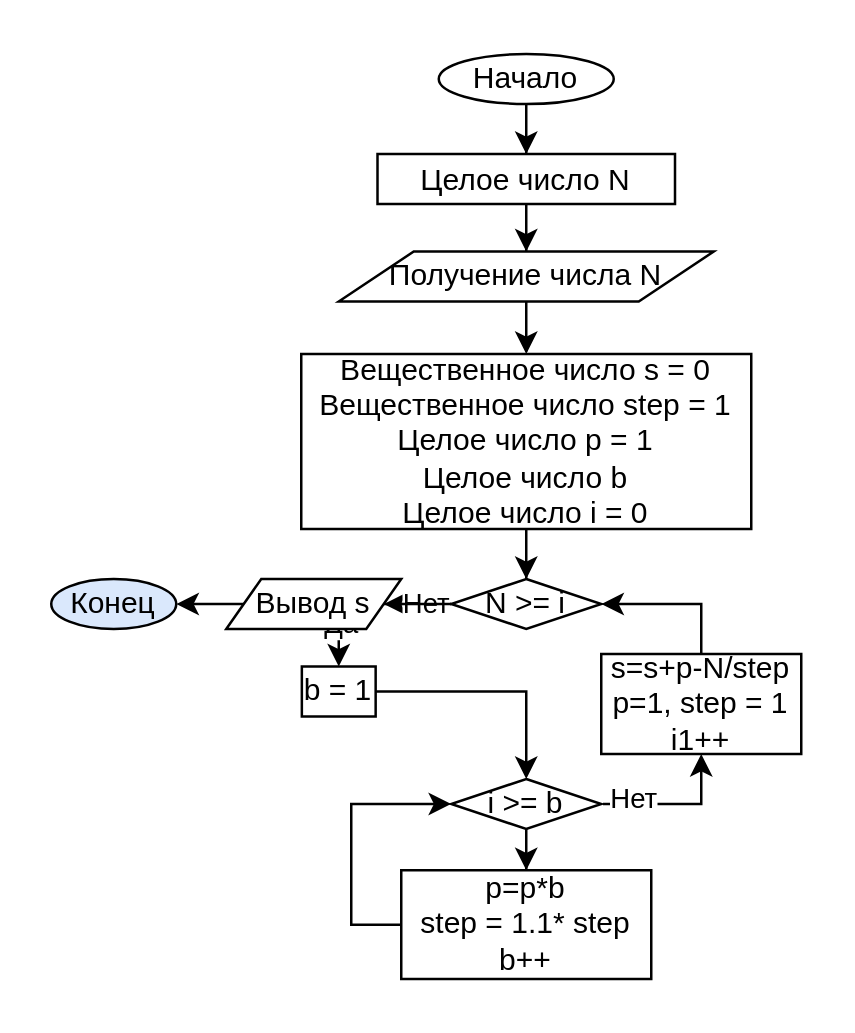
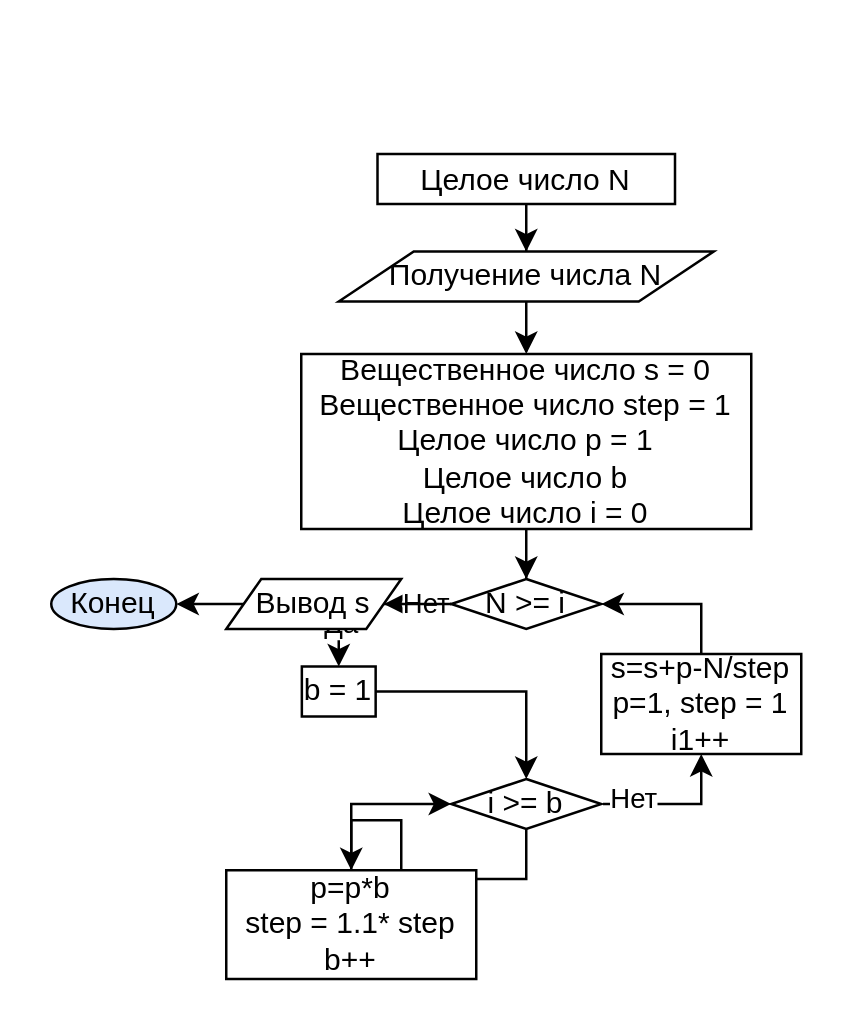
  <mxCell id="0" />
  <mxCell id="1" parent="0" />
- <mxCell id="2" style="edgeStyle=orthogonalEdgeStyle;rounded=0;orthogonalLoop=1;jettySize=auto;html=1;entryX=0.5;entryY=0;entryDx=0;entryDy=0;shadow=0;strokeColor=#000000;fillColor=#99CCFF;" edge="1" parent="1" source="3" target="14"><mxGeometry relative="1" as="geometry" /></mxCell>
- <mxCell id="3" value="Начало" style="ellipse;whiteSpace=wrap;html=1;" vertex="1" parent="1"><mxGeometry x="175.009" y="20.997" width="69.99" height="20" as="geometry" /></mxCell>
  <mxCell id="4" value="Конец" style="ellipse;whiteSpace=wrap;html=1;fillColor=#dae8fc;" vertex="1" parent="1"><mxGeometry x="20" y="231" width="50" height="20" as="geometry" /></mxCell>
  <mxCell id="5" value="Нет" style="edgeStyle=orthogonalEdgeStyle;rounded=0;orthogonalLoop=1;jettySize=auto;html=1;shadow=0;strokeColor=#000000;fillColor=#99CCFF;" edge="1" parent="1" source="8" target="21"><mxGeometry x="0.492" relative="1" as="geometry"><mxPoint as="offset" /></mxGeometry></mxCell>
  <mxCell id="6" style="edgeStyle=orthogonalEdgeStyle;rounded=0;orthogonalLoop=1;jettySize=auto;html=1;entryX=0.5;entryY=0;entryDx=0;entryDy=0;shadow=0;strokeColor=#000000;fillColor=#99CCFF;" edge="1" parent="1" source="8" target="10"><mxGeometry relative="1" as="geometry" /></mxCell>
  <mxCell id="7" value="Да" style="edgeLabel;html=1;align=center;verticalAlign=middle;resizable=0;points=[];" vertex="1" connectable="0" parent="6"><mxGeometry x="0.538" relative="1" as="geometry"><mxPoint y="-2" as="offset" /></mxGeometry></mxCell>
  <mxCell id="8" value="N &amp;gt;= i" style="rhombus;whiteSpace=wrap;html=1;" vertex="1" parent="1"><mxGeometry x="180" y="231" width="60" height="20" as="geometry" /></mxCell>
  <mxCell id="9" style="edgeStyle=orthogonalEdgeStyle;rounded=0;orthogonalLoop=1;jettySize=auto;html=1;entryX=0.5;entryY=0;entryDx=0;entryDy=0;shadow=0;strokeColor=#000000;fillColor=#99CCFF;" edge="1" parent="1" source="10" target="25"><mxGeometry relative="1" as="geometry" /></mxCell>
  <mxCell id="10" value="b = 1" style="rounded=0;whiteSpace=wrap;html=1;fontFamily=Helvetica;fontSize=12;fontColor=#000000;align=center;strokeColor=#000000;fillColor=#ffffff;" vertex="1" parent="1"><mxGeometry x="120.24" y="266" width="29.52" height="20" as="geometry" /></mxCell>
  <mxCell id="11" style="edgeStyle=orthogonalEdgeStyle;rounded=0;orthogonalLoop=1;jettySize=auto;html=1;entryX=1;entryY=0.5;entryDx=0;entryDy=0;shadow=0;strokeColor=#000000;fillColor=#99CCFF;" edge="1" parent="1" source="12" target="8"><mxGeometry relative="1" as="geometry" /></mxCell>
  <mxCell id="12" value="s=s+p-N/step&lt;br&gt;p=1, step = 1&lt;br&gt;i1++" style="rounded=0;whiteSpace=wrap;html=1;fontFamily=Helvetica;fontSize=12;fontColor=#000000;align=center;strokeColor=#000000;fillColor=#ffffff;" vertex="1" parent="1"><mxGeometry x="240" y="261" width="80" height="40" as="geometry" /></mxCell>
  <mxCell id="13" style="edgeStyle=orthogonalEdgeStyle;rounded=0;orthogonalLoop=1;jettySize=auto;html=1;entryX=0.5;entryY=0;entryDx=0;entryDy=0;shadow=0;strokeColor=#000000;fillColor=#99CCFF;" edge="1" parent="1" source="14" target="17"><mxGeometry relative="1" as="geometry" /></mxCell>
  <mxCell id="14" value="Целое число N" style="fillColor=#FFFFFF;strokeColor=#000000;" vertex="1" parent="1"><mxGeometry x="150.5" y="61" width="119" height="20" as="geometry" /></mxCell>
  <mxCell id="15" style="edgeStyle=orthogonalEdgeStyle;rounded=0;orthogonalLoop=1;jettySize=auto;html=1;entryX=0.5;entryY=0;entryDx=0;entryDy=0;shadow=0;strokeColor=#000000;fillColor=#99CCFF;" edge="1" parent="1" target="19"><mxGeometry relative="1" as="geometry"><mxPoint x="209.942" y="144.972" as="sourcePoint" /></mxGeometry></mxCell>
  <mxCell id="16" style="edgeStyle=orthogonalEdgeStyle;rounded=0;orthogonalLoop=1;jettySize=auto;html=1;entryX=0.5;entryY=0;entryDx=0;entryDy=0;shadow=0;strokeColor=#000000;fillColor=#99CCFF;" edge="1" parent="1" source="17" target="19"><mxGeometry relative="1" as="geometry" /></mxCell>
  <mxCell id="17" value="Получение числа N" style="shape=parallelogram;perimeter=parallelogramPerimeter;whiteSpace=wrap;html=1;shadow=0;strokeColor=#000000;fillColor=#FFFFFF;" vertex="1" parent="1"><mxGeometry x="135" y="100" width="150" height="20" as="geometry" /></mxCell>
  <mxCell id="18" style="edgeStyle=orthogonalEdgeStyle;rounded=0;orthogonalLoop=1;jettySize=auto;html=1;entryX=0.5;entryY=0;entryDx=0;entryDy=0;shadow=0;strokeColor=#000000;fillColor=#99CCFF;" edge="1" parent="1" source="19" target="8"><mxGeometry relative="1" as="geometry" /></mxCell>
  <mxCell id="19" value="Вещественное число s = 0&lt;br&gt;Вещественное число step = 1&lt;br&gt;Целое число p = 1&lt;br&gt;Целое число b&lt;br&gt;Целое число i = 0" style="rounded=0;whiteSpace=wrap;html=1;shadow=0;strokeColor=#000000;fillColor=#FFFFFF;" vertex="1" parent="1"><mxGeometry x="120" y="141" width="180" height="70" as="geometry" /></mxCell>
  <mxCell id="20" style="edgeStyle=orthogonalEdgeStyle;rounded=0;orthogonalLoop=1;jettySize=auto;html=1;shadow=0;strokeColor=#000000;fillColor=#99CCFF;" edge="1" parent="1" source="21"><mxGeometry relative="1" as="geometry"><mxPoint x="70" y="241" as="targetPoint" /></mxGeometry></mxCell>
  <mxCell id="21" value="Вывод s" style="shape=parallelogram;perimeter=parallelogramPerimeter;whiteSpace=wrap;html=1;shadow=0;strokeColor=#000000;fillColor=#FFFFFF;" vertex="1" parent="1"><mxGeometry x="90" y="231" width="70" height="20" as="geometry" /></mxCell>
  <mxCell id="22" style="edgeStyle=orthogonalEdgeStyle;rounded=0;orthogonalLoop=1;jettySize=auto;html=1;entryX=0.5;entryY=0;entryDx=0;entryDy=0;shadow=0;strokeColor=#000000;fillColor=#99CCFF;" edge="1" parent="1" source="25" target="27"><mxGeometry relative="1" as="geometry" /></mxCell>
  <mxCell id="23" style="edgeStyle=orthogonalEdgeStyle;rounded=0;orthogonalLoop=1;jettySize=auto;html=1;entryX=0.5;entryY=1;entryDx=0;entryDy=0;shadow=0;strokeColor=#000000;fillColor=#99CCFF;exitX=1.011;exitY=0.498;exitDx=0;exitDy=0;exitPerimeter=0;" edge="1" parent="1" source="25" target="12"><mxGeometry relative="1" as="geometry"><Array as="points"><mxPoint x="280" y="321" /></Array></mxGeometry></mxCell>
  <mxCell id="24" value="Нет" style="edgeLabel;html=1;align=center;verticalAlign=middle;resizable=0;points=[];" vertex="1" connectable="0" parent="23"><mxGeometry x="-0.586" y="2" relative="1" as="geometry"><mxPoint as="offset" /></mxGeometry></mxCell>
  <mxCell id="25" value="i &amp;gt;= b" style="rhombus;whiteSpace=wrap;html=1;" vertex="1" parent="1"><mxGeometry x="180" y="311" width="60" height="20" as="geometry" /></mxCell>
  <mxCell id="26" style="edgeStyle=orthogonalEdgeStyle;rounded=0;orthogonalLoop=1;jettySize=auto;html=1;entryX=0;entryY=0.5;entryDx=0;entryDy=0;shadow=0;strokeColor=#000000;fillColor=#99CCFF;" edge="1" parent="1" source="27" target="25"><mxGeometry relative="1" as="geometry"><Array as="points"><mxPoint x="140" y="369" /><mxPoint x="140" y="321" /></Array></mxGeometry></mxCell>
- <mxCell id="27" value="p=p*b&lt;br&gt;step = 1.1* step&lt;br&gt;b++" style="rounded=0;whiteSpace=wrap;html=1;shadow=0;strokeColor=#000000;fillColor=#FFFFFF;" vertex="1" parent="1"><mxGeometry x="160" y="347.5" width="100" height="43.5" as="geometry" /></mxCell>
+ <mxCell id="27" value="p=p*b&lt;br&gt;step = 1.1* step&lt;br&gt;b++" style="rounded=0;whiteSpace=wrap;html=1;shadow=0;strokeColor=#000000;fillColor=#FFFFFF;" vertex="1" parent="1"><mxGeometry x="90" y="347.5" width="100" height="43.5" as="geometry" /></mxCell>
